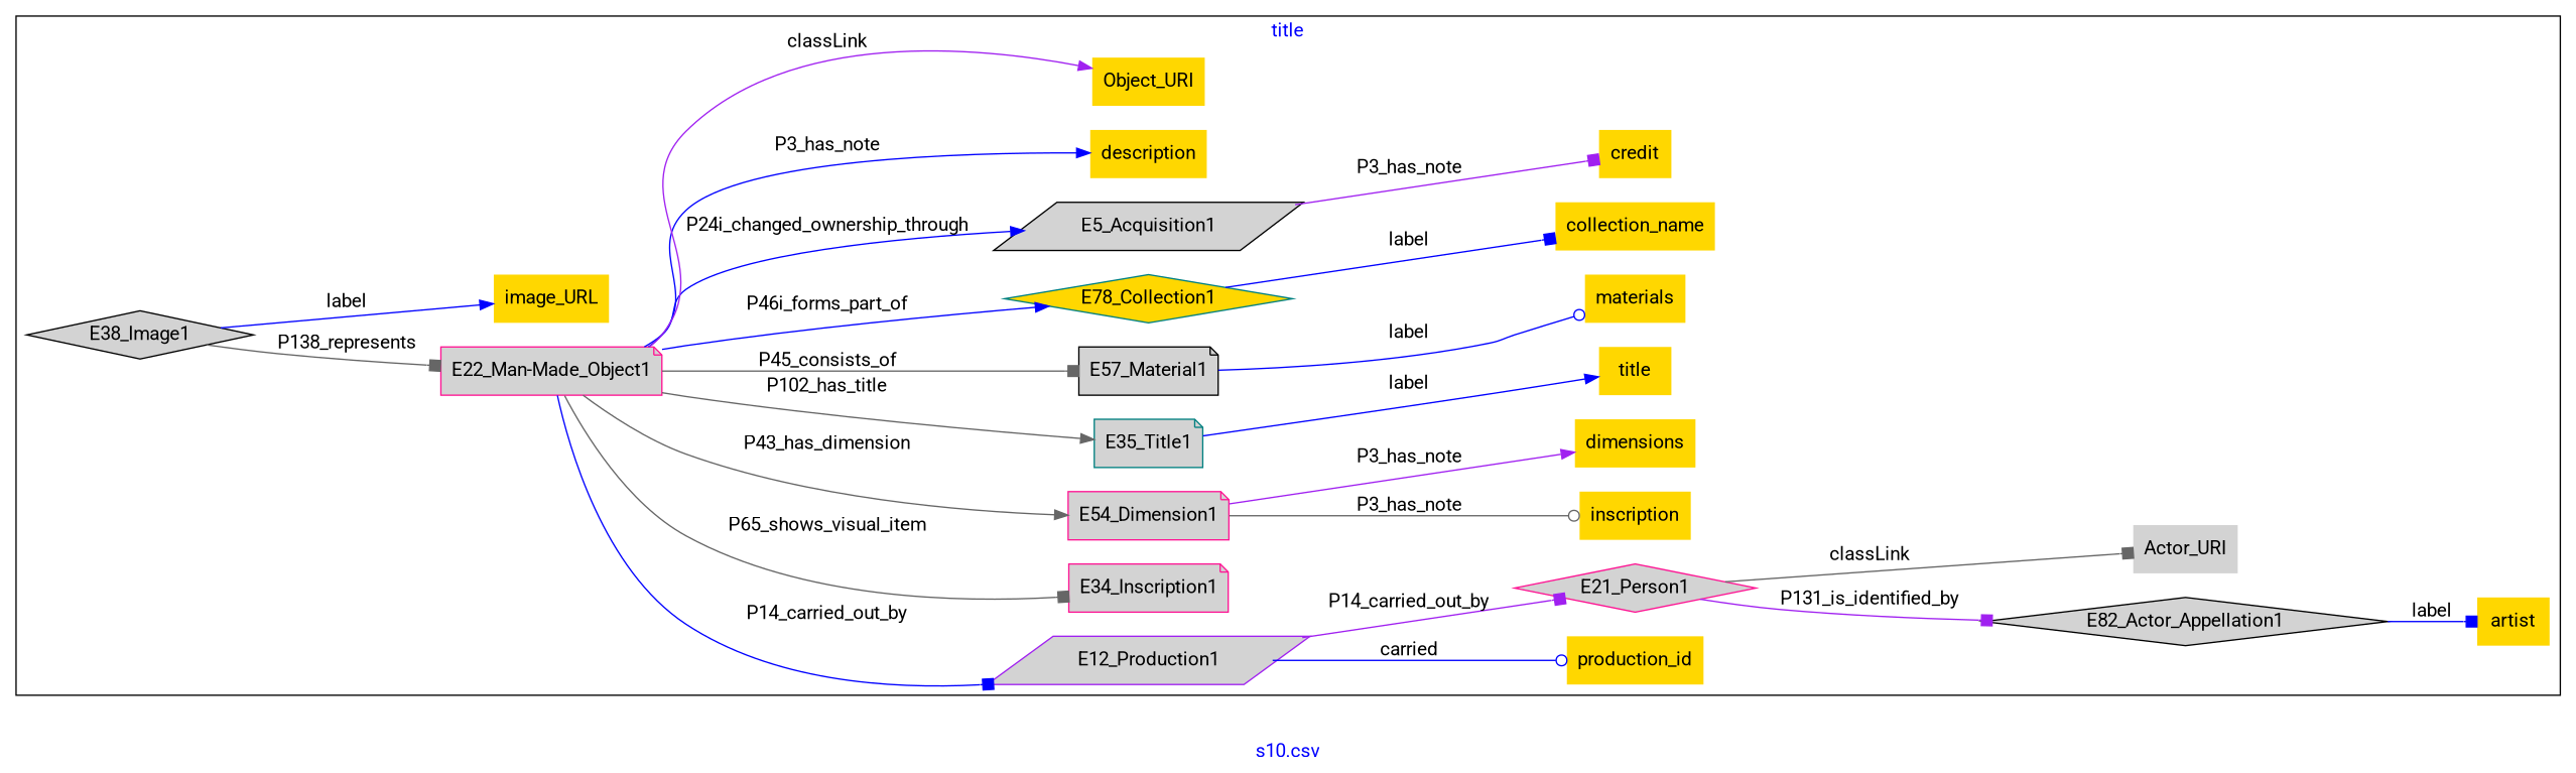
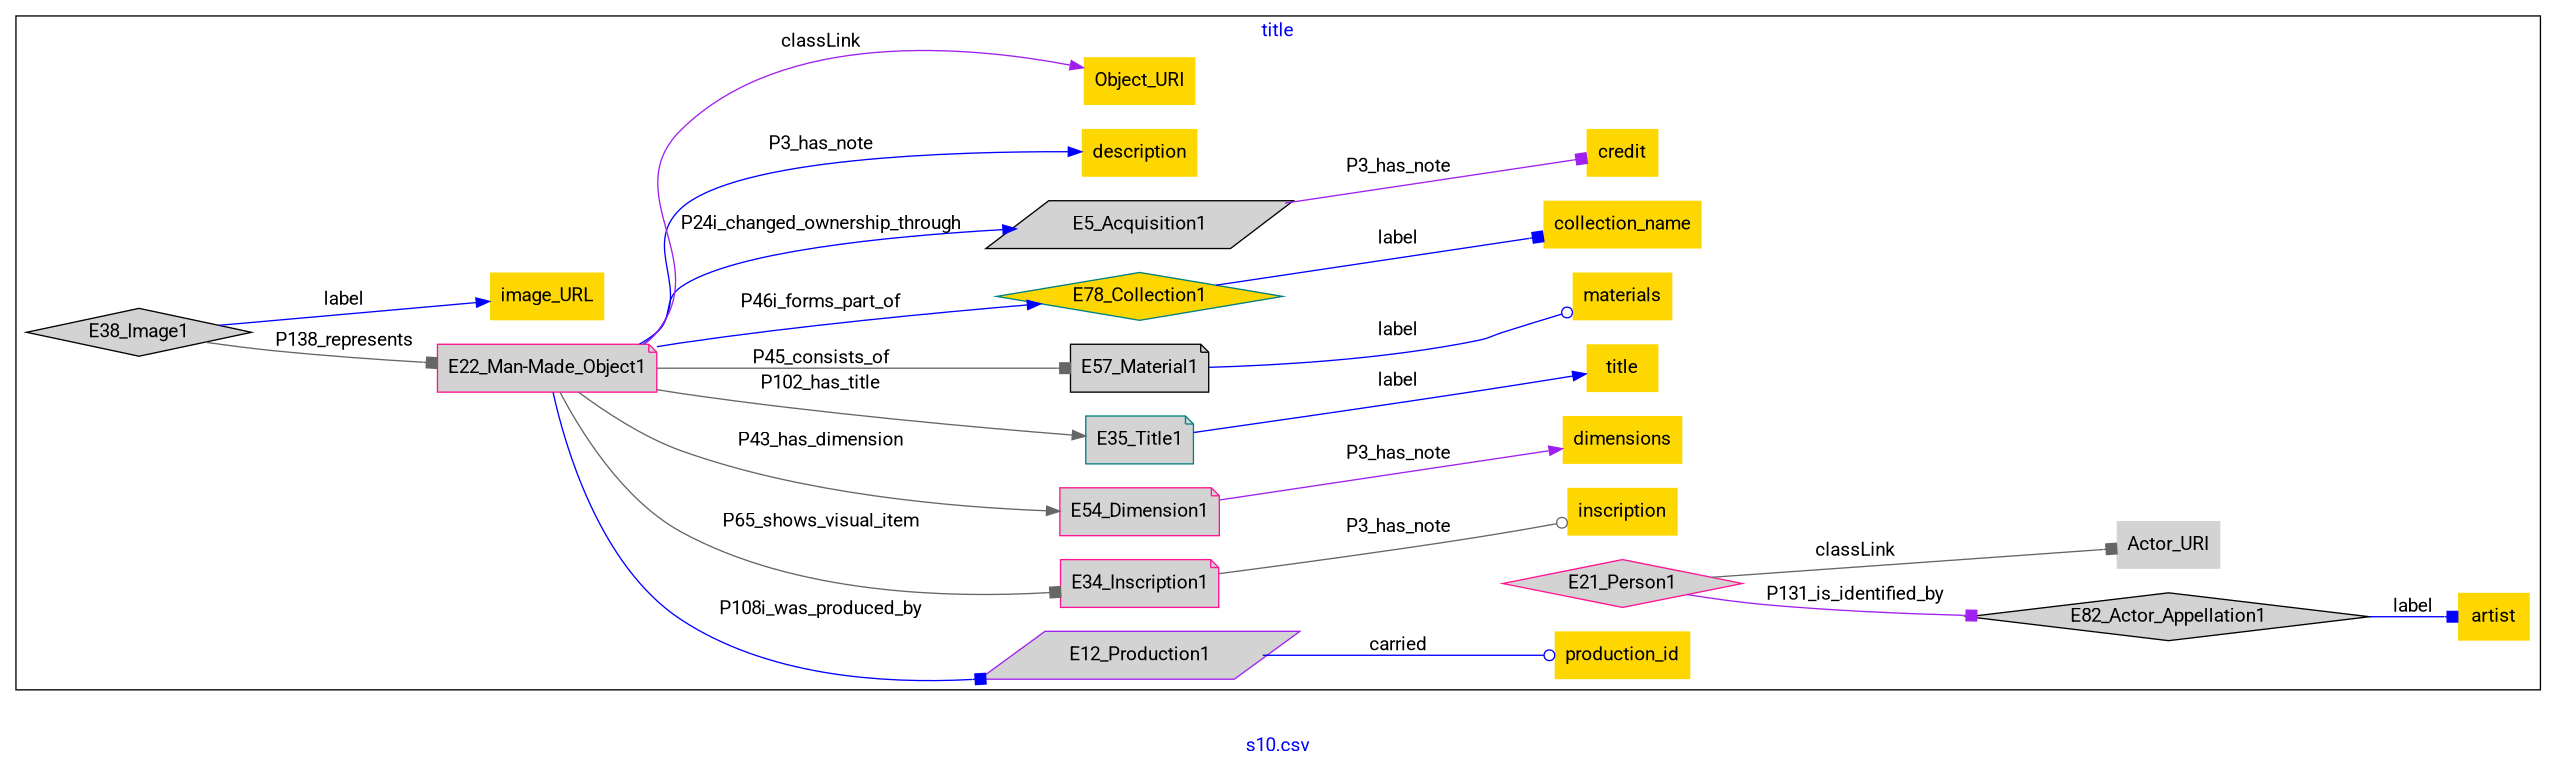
  digraph {
    fontcolor=blue
    fontname=Roboto
    label="s10.csv"
    rankdir=LR
    remincross=true
    node [color=teal fillcolor=gold fontname=Roboto shape=plaintext style=filled]
    edge [arrowhead=box color=blue fontcolor=black fontname=Roboto]
    n1 [color=purple fillcolor=lightgray label=E12_Production1 shape=parallelogram]
    n2 [color=deeppink fillcolor=lightgray label=E21_Person1 shape=diamond]
    n3 [color=black fillcolor=lightgray label=E82_Actor_Appellation1 shape=diamond]
    n4 [color=deeppink fillcolor=lightgray label="E22_Man-Made_Object1" shape=note]
    n5 [color=deeppink fillcolor=lightgray label=E34_Inscription1 shape=note]
    n6 [fillcolor=lightgray label=E35_Title1 shape=note]
    n7 [color=deeppink fillcolor=lightgray label=E54_Dimension1 shape=note]
    n8 [color=black fillcolor=lightgray label=E57_Material1 shape=note]
    n9 [label=E78_Collection1 shape=diamond]
    n10 [color=black fillcolor=lightgray label=E5_Acquisition1 shape=parallelogram]
    n11 [color=black fillcolor=lightgray label=E38_Image1 shape=diamond]
    n12 [color=purple fillcolor=lightgray label=Actor_URI]
    n13 [label=production_id]
    n14 [label=dimensions]
    n15 [label=image_URL]
    n16 [color=purple label=materials]
    n17 [color=deeppink label=credit]
    n18 [label=artist]
    n19 [color=black label=collection_name]
    n20 [color=purple label=title]
    n21 [label=description]
    n22 [label=Object_URI]
    n23 [color=black label=inscription]
    subgraph cluster_1 {
      label=title
      n1
      n2
      n3
      n4
      n5
      n6
      n7
      n8
      n9
      n10
      n11
      n12
      n13
      n14
      n15
      n16
      n17
      n18
      n19
      n20
      n21
      n22
      n23
    }
-   n1 -> n2 [color=purple label=P14_carried_out_by]
    n1 -> n13 [arrowhead=odot label=carried]
    n2 -> n3 [color=purple label=P131_is_identified_by]
    n2 -> n12 [color=gray40 label=classLink]
    n3 -> n18 [label=label]
-   n4 -> n1 [label=P14_carried_out_by]
+   n4 -> n1 [label=P108i_was_produced_by]
    n4 -> n5 [color=gray40 label=P65_shows_visual_item]
    n4 -> n6 [arrowhead=normal color=gray40 label=P102_has_title]
    n4 -> n7 [arrowhead=normal color=gray40 label=P43_has_dimension]
    n4 -> n8 [color=gray40 label=P45_consists_of]
    n4 -> n9 [arrowhead=normal label=P46i_forms_part_of]
    n4 -> n10 [arrowhead=normal label=P24i_changed_ownership_through]
    n4 -> n21 [arrowhead=normal label=P3_has_note]
    n4 -> n22 [arrowhead=normal color=purple label=classLink]
-   n7 -> n23 [arrowhead=odot color=gray40 label=P3_has_note]
+   n5 -> n23 [arrowhead=odot color=gray40 label=P3_has_note]
    n6 -> n20 [arrowhead=normal label=label]
    n7 -> n14 [arrowhead=normal color=purple label=P3_has_note]
    n8 -> n16 [arrowhead=odot label=label]
    n9 -> n19 [label=label]
    n10 -> n17 [color=purple label=P3_has_note]
    n11 -> n4 [color=gray40 label=P138_represents]
    n11 -> n15 [arrowhead=normal label=label]
  }
